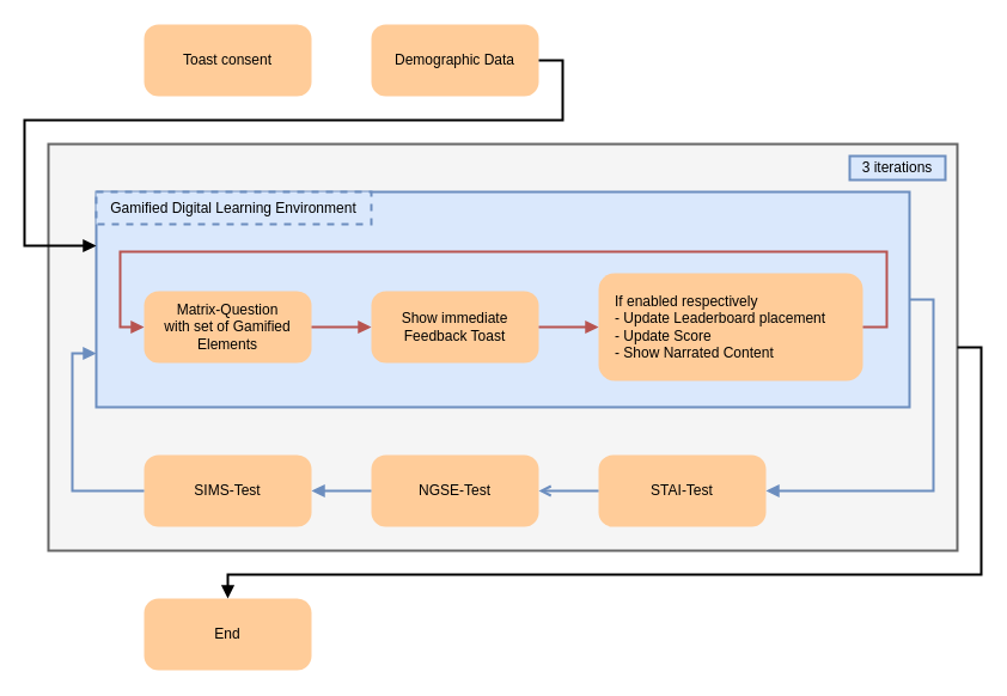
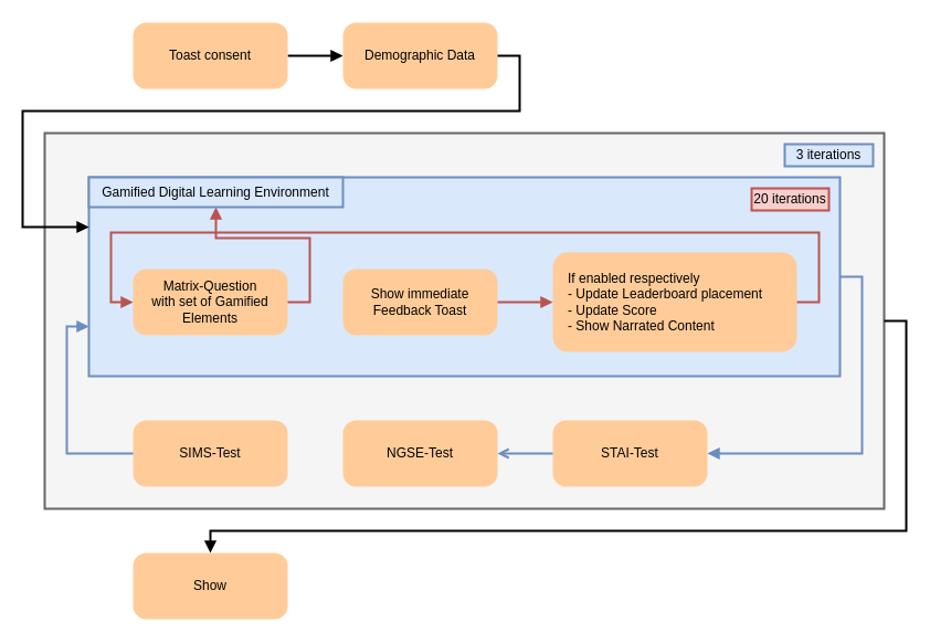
  <mxCell id="0" />
  <mxCell id="1" parent="0" />
  <mxCell id="2" value="" style="rounded=0;whiteSpace=wrap;html=1;fillColor=#f5f5f5;fontColor=#333333;strokeColor=#666666;strokeWidth=2;" vertex="1" parent="1"><mxGeometry x="40" y="120" width="760" height="340" as="geometry" /></mxCell>
  <mxCell id="3" value="" style="rounded=0;whiteSpace=wrap;html=1;fillColor=#dae8fc;strokeColor=#6c8ebf;strokeWidth=2;" vertex="1" parent="1"><mxGeometry x="80" y="160" width="680" height="180" as="geometry" /></mxCell>
+ <mxCell id="4" value="" style="edgeStyle=orthogonalEdgeStyle;rounded=0;orthogonalLoop=1;jettySize=auto;html=1;exitX=1;exitY=0.5;exitDx=0;exitDy=0;endArrow=block;endFill=1;strokeWidth=2;jumpStyle=none;labelPosition=center;verticalLabelPosition=top;align=center;verticalAlign=bottom;" parent="1" source="5" target="6" edge="1"><mxGeometry relative="1" as="geometry" /></mxCell>
  <mxCell id="5" value="Toast consent" style="rounded=1;whiteSpace=wrap;html=1;fillColor=#FFCC99;fontColor=#000000;strokeColor=none;arcSize=20;align=center;spacingLeft=0;" parent="1" vertex="1"><mxGeometry x="120" y="20" width="140" height="60" as="geometry" /></mxCell>
  <mxCell id="6" value="Demographic Data" style="rounded=1;whiteSpace=wrap;html=1;fillColor=#FFCC99;fontColor=#000000;strokeColor=none;arcSize=20;align=center;spacingLeft=0;" parent="1" vertex="1"><mxGeometry x="310" y="20" width="140" height="60" as="geometry" /></mxCell>
  <mxCell id="7" value="" style="edgeStyle=orthogonalEdgeStyle;rounded=0;orthogonalLoop=1;jettySize=auto;html=1;exitX=1;exitY=0.5;exitDx=0;exitDy=0;endArrow=block;endFill=1;strokeWidth=2;jumpStyle=none;labelPosition=center;verticalLabelPosition=top;align=center;verticalAlign=bottom;entryX=0;entryY=0.25;entryDx=0;entryDy=0;" parent="1" source="6" target="3" edge="1"><mxGeometry relative="1" as="geometry"><mxPoint x="240" y="220" as="sourcePoint" /><mxPoint x="0" y="90" as="targetPoint" /><Array as="points"><mxPoint x="470" y="50" /><mxPoint x="470" y="100" /><mxPoint x="20" y="100" /><mxPoint x="20" y="205" /></Array></mxGeometry></mxCell>
  <mxCell id="8" value="Matrix-Question&lt;div&gt;with set of Gamified Elements&lt;/div&gt;" style="rounded=1;whiteSpace=wrap;html=1;fillColor=#FFCC99;fontColor=#000000;strokeColor=none;arcSize=20;align=center;spacingLeft=0;" parent="1" vertex="1"><mxGeometry x="120" y="243" width="140" height="60" as="geometry" /></mxCell>
  <mxCell id="9" value="Show immediate Feedback Toast" style="rounded=1;whiteSpace=wrap;html=1;fillColor=#FFCC99;fontColor=#000000;strokeColor=none;arcSize=20;align=center;spacingLeft=0;" parent="1" vertex="1"><mxGeometry x="310" y="243" width="140" height="60" as="geometry" /></mxCell>
- <mxCell id="10" value="" style="edgeStyle=orthogonalEdgeStyle;rounded=0;orthogonalLoop=1;jettySize=auto;html=1;exitX=1;exitY=0.5;exitDx=0;exitDy=0;endArrow=block;endFill=1;strokeWidth=2;jumpStyle=none;strokeColor=#b85450;labelPosition=center;verticalLabelPosition=top;align=center;verticalAlign=bottom;entryX=0;entryY=0.5;entryDx=0;entryDy=0;fillColor=#f8cecc;" parent="1" source="8" target="9" edge="1"><mxGeometry relative="1" as="geometry"><mxPoint x="241" y="233" as="sourcePoint" /><mxPoint x="301" y="233" as="targetPoint" /></mxGeometry></mxCell>
+ <mxCell id="10" value="" style="edgeStyle=orthogonalEdgeStyle;rounded=0;orthogonalLoop=1;jettySize=auto;html=1;exitX=1;exitY=0.5;exitDx=0;exitDy=0;endArrow=block;endFill=1;strokeWidth=2;jumpStyle=none;strokeColor=#b85450;labelPosition=center;verticalLabelPosition=top;align=center;verticalAlign=bottom;fillColor=#f8cecc;" parent="1" source="8" target="25" edge="1"><mxGeometry relative="1" as="geometry"><mxPoint x="241" y="233" as="sourcePoint" /><mxPoint x="301" y="233" as="targetPoint" /></mxGeometry></mxCell>
  <mxCell id="11" value="STAI-Test" style="rounded=1;whiteSpace=wrap;html=1;fillColor=#FFCC99;fontColor=#000000;strokeColor=none;arcSize=20;align=center;spacingLeft=0;" parent="1" vertex="1"><mxGeometry x="500" y="380" width="140" height="60" as="geometry" /></mxCell>
  <mxCell id="12" value="NGSE-Test" style="rounded=1;whiteSpace=wrap;html=1;fillColor=#FFCC99;fontColor=#000000;strokeColor=none;arcSize=20;align=center;spacingLeft=0;" parent="1" vertex="1"><mxGeometry x="310" y="380" width="140" height="60" as="geometry" /></mxCell>
  <mxCell id="13" value="SIMS-Test" style="rounded=1;whiteSpace=wrap;html=1;fillColor=#FFCC99;fontColor=#000000;strokeColor=none;arcSize=20;align=center;spacingLeft=0;" parent="1" vertex="1"><mxGeometry x="120" y="380" width="140" height="60" as="geometry" /></mxCell>
  <mxCell id="14" value="" style="edgeStyle=orthogonalEdgeStyle;rounded=0;orthogonalLoop=1;jettySize=auto;html=1;exitX=0;exitY=0.5;exitDx=0;exitDy=0;endArrow=open;endFill=1;strokeWidth=2;jumpStyle=none;strokeColor=#6c8ebf;labelPosition=center;verticalLabelPosition=top;align=center;verticalAlign=bottom;entryX=1;entryY=0.5;entryDx=0;entryDy=0;fillColor=#dae8fc;" parent="1" source="11" target="12" edge="1"><mxGeometry relative="1" as="geometry"><mxPoint x="301" y="380" as="sourcePoint" /><mxPoint x="301" y="480" as="targetPoint" /></mxGeometry></mxCell>
- <mxCell id="15" value="" style="edgeStyle=orthogonalEdgeStyle;rounded=0;orthogonalLoop=1;jettySize=auto;html=1;exitX=0;exitY=0.5;exitDx=0;exitDy=0;endArrow=block;endFill=1;strokeWidth=2;jumpStyle=none;strokeColor=#6c8ebf;labelPosition=center;verticalLabelPosition=top;align=center;verticalAlign=bottom;entryX=1;entryY=0.5;entryDx=0;entryDy=0;fillColor=#dae8fc;" parent="1" source="12" target="13" edge="1"><mxGeometry relative="1" as="geometry"><mxPoint x="301" y="380" as="sourcePoint" /><mxPoint x="395" y="380" as="targetPoint" /></mxGeometry></mxCell>
- <mxCell id="16" value="End" style="rounded=1;whiteSpace=wrap;html=1;fillColor=#FFCC99;fontColor=#000000;strokeColor=none;arcSize=20;align=center;spacingLeft=0;" parent="1" vertex="1"><mxGeometry x="120" y="500" width="140" height="60" as="geometry" /></mxCell>
+ <mxCell id="16" value="Show" style="rounded=1;whiteSpace=wrap;html=1;fillColor=#FFCC99;fontColor=#000000;strokeColor=none;arcSize=20;align=center;spacingLeft=0;" parent="1" vertex="1"><mxGeometry x="120" y="500" width="140" height="60" as="geometry" /></mxCell>
  <mxCell id="17" value="If enabled respectively&lt;div&gt;- Update Leaderboard placement&lt;/div&gt;&lt;div&gt;- Update Score&lt;/div&gt;&lt;div&gt;- Show Narrated Content&lt;/div&gt;" style="rounded=1;whiteSpace=wrap;html=1;fillColor=#FFCC99;fontColor=#000000;strokeColor=none;arcSize=15;align=left;spacingLeft=12;" vertex="1" parent="1"><mxGeometry x="500" y="228" width="221" height="90" as="geometry" /></mxCell>
  <mxCell id="18" value="" style="edgeStyle=orthogonalEdgeStyle;rounded=0;orthogonalLoop=1;jettySize=auto;html=1;endArrow=block;endFill=1;strokeWidth=2;jumpStyle=none;strokeColor=#b85450;labelPosition=center;verticalLabelPosition=top;align=center;verticalAlign=bottom;entryX=0;entryY=0.5;entryDx=0;entryDy=0;exitX=1;exitY=0.5;exitDx=0;exitDy=0;fillColor=#f8cecc;" edge="1" parent="1" source="9" target="17"><mxGeometry relative="1" as="geometry"><mxPoint x="501" y="438" as="sourcePoint" /><mxPoint x="501" y="277.5" as="targetPoint" /></mxGeometry></mxCell>
  <mxCell id="19" value="" style="edgeStyle=orthogonalEdgeStyle;rounded=0;orthogonalLoop=1;jettySize=auto;html=1;exitX=1;exitY=0.5;exitDx=0;exitDy=0;endArrow=block;endFill=1;strokeWidth=2;jumpStyle=none;strokeColor=#b85450;labelPosition=center;verticalLabelPosition=top;align=center;verticalAlign=bottom;entryX=0;entryY=0.5;entryDx=0;entryDy=0;fillColor=#f8cecc;" edge="1" parent="1" source="17" target="8"><mxGeometry relative="1" as="geometry"><mxPoint x="401" y="418" as="sourcePoint" /><mxPoint x="495" y="418" as="targetPoint" /><Array as="points"><mxPoint x="741" y="273" /><mxPoint x="741" y="210" /><mxPoint x="100" y="210" /><mxPoint x="100" y="273" /></Array></mxGeometry></mxCell>
+ <mxCell id="20" value="20 iterations" style="rounded=0;whiteSpace=wrap;html=1;strokeWidth=2;fillColor=#f8cecc;strokeColor=#b85450;" vertex="1" parent="1"><mxGeometry x="680" y="170" width="70" height="20" as="geometry" /></mxCell>
  <mxCell id="21" value="3 iterations" style="rounded=0;whiteSpace=wrap;html=1;fillColor=#dae8fc;container=0;strokeWidth=2;strokeColor=#6c8ebf;" vertex="1" parent="1"><mxGeometry x="710" y="130" width="80" height="20" as="geometry"><mxRectangle x="687.639" width="100" height="30" as="alternateBounds" /></mxGeometry></mxCell>
  <mxCell id="22" value="" style="edgeStyle=orthogonalEdgeStyle;rounded=0;orthogonalLoop=1;jettySize=auto;html=1;exitX=1;exitY=0.5;exitDx=0;exitDy=0;endArrow=block;endFill=1;strokeWidth=2;jumpStyle=none;strokeColor=#6c8ebf;labelPosition=center;verticalLabelPosition=top;align=center;verticalAlign=bottom;entryX=1;entryY=0.5;entryDx=0;entryDy=0;fillColor=#dae8fc;" edge="1" parent="1" source="3" target="11"><mxGeometry relative="1" as="geometry"><mxPoint x="760" y="237.5" as="sourcePoint" /><mxPoint x="440" y="392.5" as="targetPoint" /><Array as="points"><mxPoint x="780" y="250" /><mxPoint x="780" y="410" /></Array></mxGeometry></mxCell>
  <mxCell id="23" value="" style="edgeStyle=orthogonalEdgeStyle;rounded=0;orthogonalLoop=1;jettySize=auto;html=1;exitX=0;exitY=0.5;exitDx=0;exitDy=0;endArrow=block;endFill=1;strokeWidth=2;jumpStyle=none;strokeColor=#6c8ebf;labelPosition=center;verticalLabelPosition=top;align=center;verticalAlign=bottom;entryX=0;entryY=0.75;entryDx=0;entryDy=0;fillColor=#dae8fc;" edge="1" parent="1" source="13" target="3"><mxGeometry relative="1" as="geometry"><mxPoint x="320" y="420" as="sourcePoint" /><mxPoint x="270" y="420" as="targetPoint" /><Array as="points"><mxPoint x="60" y="410" /><mxPoint x="60" y="295" /></Array></mxGeometry></mxCell>
  <mxCell id="24" value="" style="edgeStyle=orthogonalEdgeStyle;rounded=0;orthogonalLoop=1;jettySize=auto;html=1;exitX=1;exitY=0.5;exitDx=0;exitDy=0;endArrow=block;endFill=1;strokeWidth=2;jumpStyle=none;labelPosition=center;verticalLabelPosition=top;align=center;verticalAlign=bottom;" edge="1" parent="1" source="2" target="16"><mxGeometry relative="1" as="geometry"><mxPoint x="320" y="420" as="sourcePoint" /><mxPoint x="270" y="420" as="targetPoint" /><Array as="points"><mxPoint x="820" y="290" /><mxPoint x="820" y="480" /><mxPoint x="190" y="480" /></Array></mxGeometry></mxCell>
- <mxCell id="25" value="Gamified Digital Learning Environment" style="rounded=0;whiteSpace=wrap;html=1;fillColor=#dae8fc;strokeColor=#6c8ebf;strokeWidth=2;dashed=1;" vertex="1" parent="1"><mxGeometry x="80" y="160" width="230" height="27" as="geometry" /></mxCell>
+ <mxCell id="25" value="Gamified Digital Learning Environment" style="rounded=0;whiteSpace=wrap;html=1;fillColor=#dae8fc;strokeColor=#6c8ebf;strokeWidth=2;" vertex="1" parent="1"><mxGeometry x="80" y="160" width="230" height="27" as="geometry" /></mxCell>
